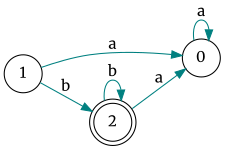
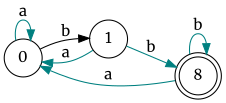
  digraph {
    fontname=Merriweather
    rankdir=LR
    node [fontname=Merriweather shape=circle]
    edge [color=teal fontname=Merriweather]
    0
    1
-   2 [shape=doublecircle]
+   2 [shape=doublecircle label=8]
    0 -> 0 [label=a]
+   0 -> 1 [color=black label=b]
    1 -> 0 [label=a]
    1 -> 2 [label=b]
    2 -> 0 [label=a]
    2 -> 2 [label=b]
  }
